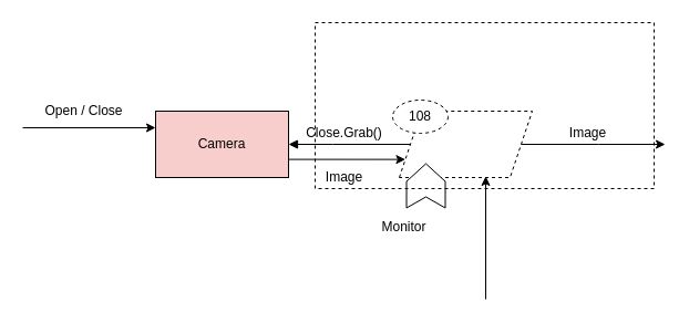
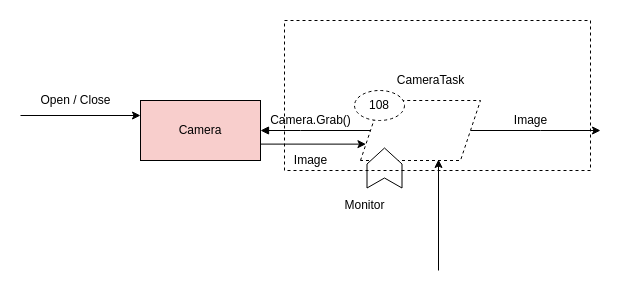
  <mxCell id="0" />
  <mxCell id="1" parent="0" />
  <mxCell id="2" style="edgeStyle=orthogonalEdgeStyle;rounded=0;orthogonalLoop=1;jettySize=auto;html=1;exitX=1;exitY=0.5;exitDx=0;exitDy=0;" edge="1" parent="1" source="4"><mxGeometry relative="1" as="geometry"><mxPoint x="600" y="130" as="targetPoint" /></mxGeometry></mxCell>
  <mxCell id="3" style="edgeStyle=orthogonalEdgeStyle;rounded=0;orthogonalLoop=1;jettySize=auto;html=1;entryX=0;entryY=0.5;entryDx=0;entryDy=0;startArrow=block;startFill=1;endArrow=none;endFill=0;" edge="1" parent="1" target="4"><mxGeometry relative="1" as="geometry"><mxPoint x="260" y="130" as="targetPoint" /><mxPoint x="260" y="130" as="sourcePoint" /><Array as="points"><mxPoint x="300" y="130" /><mxPoint x="300" y="130" /></Array></mxGeometry></mxCell>
  <mxCell id="4" value="" style="shape=parallelogram;perimeter=parallelogramPerimeter;whiteSpace=wrap;html=1;fixedSize=1;dashed=1;" vertex="1" parent="1"><mxGeometry x="360" y="100" width="120" height="60" as="geometry" /></mxCell>
+ <mxCell id="5" value="CameraTask" style="text;html=1;align=center;verticalAlign=middle;resizable=0;points=[];autosize=1;strokeColor=none;" vertex="1" parent="1"><mxGeometry x="390" y="70" width="80" height="20" as="geometry" /></mxCell>
  <mxCell id="6" value="" style="html=1;shadow=0;dashed=0;align=center;verticalAlign=middle;shape=mxgraph.arrows2.arrow;dy=0;dx=16;notch=10;rotation=-90;" vertex="1" parent="1"><mxGeometry x="364" y="150" width="40" height="35" as="geometry" /></mxCell>
  <mxCell id="7" value="Monitor" style="text;html=1;align=center;verticalAlign=middle;resizable=0;points=[];autosize=1;strokeColor=none;" vertex="1" parent="1"><mxGeometry x="334" y="195" width="60" height="20" as="geometry" /></mxCell>
  <mxCell id="8" value="108" style="ellipse;whiteSpace=wrap;html=1;dashed=1;" vertex="1" parent="1"><mxGeometry x="354" y="90" width="50" height="30" as="geometry" /></mxCell>
  <mxCell id="9" value="Image" style="text;html=1;align=center;verticalAlign=middle;resizable=0;points=[];autosize=1;strokeColor=none;" vertex="1" parent="1"><mxGeometry x="505" y="110" width="50" height="20" as="geometry" /></mxCell>
- <mxCell id="10" value="Close.Grab()" style="text;html=1;align=center;verticalAlign=middle;resizable=0;points=[];autosize=1;strokeColor=none;" vertex="1" parent="1"><mxGeometry x="260" y="110" width="100" height="20" as="geometry" /></mxCell>
+ <mxCell id="10" value="Camera.Grab()" style="text;html=1;align=center;verticalAlign=middle;resizable=0;points=[];autosize=1;strokeColor=none;" vertex="1" parent="1"><mxGeometry x="260" y="110" width="100" height="20" as="geometry" /></mxCell>
  <mxCell id="11" value="Camera" style="rounded=0;whiteSpace=wrap;html=1;fillColor=#f8cecc;" vertex="1" parent="1"><mxGeometry x="140" y="100" width="120" height="60" as="geometry" /></mxCell>
  <mxCell id="12" style="edgeStyle=orthogonalEdgeStyle;rounded=0;orthogonalLoop=1;jettySize=auto;html=1;exitX=1;exitY=0.5;exitDx=0;exitDy=0;entryX=0;entryY=0.75;entryDx=0;entryDy=0;" edge="1" parent="1" target="4"><mxGeometry relative="1" as="geometry"><mxPoint x="360" y="149" as="targetPoint" /><mxPoint x="260" y="149" as="sourcePoint" /><Array as="points"><mxPoint x="260" y="144" /></Array></mxGeometry></mxCell>
  <mxCell id="13" value="Image" style="text;html=1;align=center;verticalAlign=middle;resizable=0;points=[];autosize=1;strokeColor=none;" vertex="1" parent="1"><mxGeometry x="285" y="150" width="50" height="20" as="geometry" /></mxCell>
  <mxCell id="14" value="" style="endArrow=classic;html=1;entryX=0;entryY=0.25;entryDx=0;entryDy=0;" edge="1" parent="1" target="11"><mxGeometry width="50" height="50" relative="1" as="geometry"><mxPoint x="20" y="115" as="sourcePoint" /><mxPoint x="390" y="210" as="targetPoint" /></mxGeometry></mxCell>
  <mxCell id="15" value="Open / Close" style="text;html=1;align=center;verticalAlign=middle;resizable=0;points=[];autosize=1;strokeColor=none;" vertex="1" parent="1"><mxGeometry x="30" y="90" width="90" height="20" as="geometry" /></mxCell>
  <mxCell id="16" value="" style="endArrow=classic;html=1;entryX=0.65;entryY=0.983;entryDx=0;entryDy=0;entryPerimeter=0;" edge="1" parent="1" target="4"><mxGeometry width="50" height="50" relative="1" as="geometry"><mxPoint x="438" y="270" as="sourcePoint" /><mxPoint x="390" y="210" as="targetPoint" /></mxGeometry></mxCell>
  <mxCell id="17" value="" style="rounded=0;whiteSpace=wrap;html=1;fillColor=none;dashed=1;" vertex="1" parent="1"><mxGeometry x="284" y="20" width="306" height="150" as="geometry" /></mxCell>
